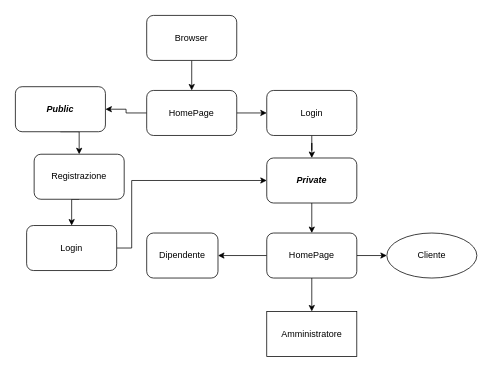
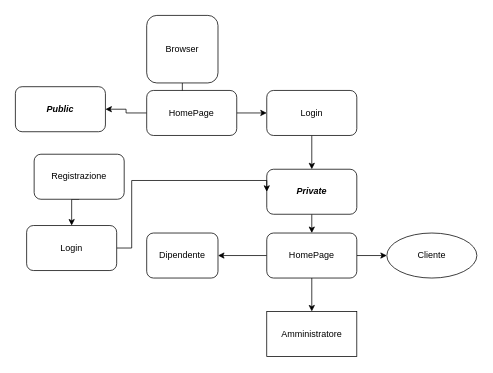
  <mxCell id="0" />
  <mxCell id="1" parent="0" />
  <mxCell id="2" style="edgeStyle=orthogonalEdgeStyle;rounded=0;orthogonalLoop=1;jettySize=auto;html=1;" parent="1" source="3" target="6" edge="1"><mxGeometry relative="1" as="geometry" /></mxCell>
- <mxCell id="3" value="Browser" style="rounded=1;whiteSpace=wrap;html=1;" parent="1" vertex="1"><mxGeometry x="195" y="20" width="120" height="60" as="geometry" /></mxCell>
+ <mxCell id="3" value="Browser" style="rounded=1;whiteSpace=wrap;html=1;" parent="1" vertex="1"><mxGeometry x="195" y="20" width="95" height="90" as="geometry" /></mxCell>
  <mxCell id="4" style="edgeStyle=orthogonalEdgeStyle;rounded=0;orthogonalLoop=1;jettySize=auto;html=1;entryX=0;entryY=0.5;entryDx=0;entryDy=0;" parent="1" source="6" target="12" edge="1"><mxGeometry relative="1" as="geometry" /></mxCell>
  <mxCell id="5" style="edgeStyle=orthogonalEdgeStyle;rounded=0;orthogonalLoop=1;jettySize=auto;html=1;entryX=1;entryY=0.5;entryDx=0;entryDy=0;" parent="1" source="6" target="8" edge="1"><mxGeometry relative="1" as="geometry" /></mxCell>
  <mxCell id="6" value="HomePage" style="rounded=1;whiteSpace=wrap;html=1;" parent="1" vertex="1"><mxGeometry x="195" y="120" width="120" height="60" as="geometry" /></mxCell>
- <mxCell id="7" style="edgeStyle=orthogonalEdgeStyle;rounded=0;orthogonalLoop=1;jettySize=auto;html=1;exitX=0.5;exitY=1;exitDx=0;exitDy=0;entryX=0.5;entryY=0;entryDx=0;entryDy=0;" parent="1" source="8" target="17" edge="1"><mxGeometry relative="1" as="geometry" /></mxCell>
  <mxCell id="8" value="&lt;b&gt;&lt;i&gt;Public&lt;/i&gt;&lt;/b&gt;" style="rounded=1;whiteSpace=wrap;html=1;" parent="1" vertex="1"><mxGeometry x="20" y="115" width="120" height="60" as="geometry" /></mxCell>
  <mxCell id="9" style="edgeStyle=orthogonalEdgeStyle;rounded=0;orthogonalLoop=1;jettySize=auto;html=1;exitX=0.5;exitY=1;exitDx=0;exitDy=0;entryX=0.5;entryY=0;entryDx=0;entryDy=0;" edge="1" parent="1" source="10" target="23"><mxGeometry relative="1" as="geometry" /></mxCell>
- <mxCell id="10" value="&lt;b&gt;&lt;i&gt;Private&lt;/i&gt;&lt;/b&gt;" style="rounded=1;whiteSpace=wrap;html=1;" parent="1" vertex="1"><mxGeometry x="355" y="210" width="120" height="60" as="geometry" /></mxCell>
+ <mxCell id="10" value="&lt;b&gt;&lt;i&gt;Private&lt;/i&gt;&lt;/b&gt;" style="rounded=1;whiteSpace=wrap;html=1;" parent="1" vertex="1"><mxGeometry x="355" y="225" width="120" height="60" as="geometry" /></mxCell>
  <mxCell id="11" style="edgeStyle=orthogonalEdgeStyle;rounded=0;orthogonalLoop=1;jettySize=auto;html=1;entryX=0.5;entryY=0;entryDx=0;entryDy=0;" parent="1" source="12" target="10" edge="1"><mxGeometry relative="1" as="geometry" /></mxCell>
  <mxCell id="12" value="Login" style="rounded=1;whiteSpace=wrap;html=1;" parent="1" vertex="1"><mxGeometry x="355" y="120" width="120" height="60" as="geometry" /></mxCell>
  <mxCell id="13" value="Dipendente" style="rounded=1;whiteSpace=wrap;html=1;" parent="1" vertex="1"><mxGeometry x="195" y="310" width="95" height="60" as="geometry" /></mxCell>
  <mxCell id="14" value="Cliente" style="ellipse;whiteSpace=wrap;html=1;" parent="1" vertex="1"><mxGeometry x="515" y="310" width="120" height="60" as="geometry" /></mxCell>
  <mxCell id="15" value="Amministratore" style="whiteSpace=wrap;html=1;rounded=0;" parent="1" vertex="1"><mxGeometry x="355" y="414.5" width="120" height="60" as="geometry" /></mxCell>
  <mxCell id="16" style="edgeStyle=orthogonalEdgeStyle;rounded=0;orthogonalLoop=1;jettySize=auto;html=1;exitX=0.5;exitY=1;exitDx=0;exitDy=0;entryX=0.5;entryY=0;entryDx=0;entryDy=0;" parent="1" source="17" target="19" edge="1"><mxGeometry relative="1" as="geometry" /></mxCell>
  <mxCell id="17" value="Registrazione" style="rounded=1;whiteSpace=wrap;html=1;" parent="1" vertex="1"><mxGeometry x="45" y="205" width="120" height="60" as="geometry" /></mxCell>
  <mxCell id="18" style="edgeStyle=orthogonalEdgeStyle;rounded=0;orthogonalLoop=1;jettySize=auto;html=1;entryX=0;entryY=0.5;entryDx=0;entryDy=0;" parent="1" source="19" target="10" edge="1"><mxGeometry relative="1" as="geometry"><Array as="points"><mxPoint x="175" y="330" /><mxPoint x="175" y="240" /></Array></mxGeometry></mxCell>
  <mxCell id="19" value="Login" style="rounded=1;whiteSpace=wrap;html=1;" parent="1" vertex="1"><mxGeometry x="35" y="300" width="120" height="60" as="geometry" /></mxCell>
  <mxCell id="20" style="edgeStyle=orthogonalEdgeStyle;rounded=0;orthogonalLoop=1;jettySize=auto;html=1;exitX=1;exitY=0.5;exitDx=0;exitDy=0;entryX=0;entryY=0.5;entryDx=0;entryDy=0;" edge="1" parent="1" source="23" target="14"><mxGeometry relative="1" as="geometry" /></mxCell>
  <mxCell id="21" style="edgeStyle=orthogonalEdgeStyle;rounded=0;orthogonalLoop=1;jettySize=auto;html=1;exitX=0.5;exitY=1;exitDx=0;exitDy=0;entryX=0.5;entryY=0;entryDx=0;entryDy=0;" edge="1" parent="1" source="23" target="15"><mxGeometry relative="1" as="geometry" /></mxCell>
  <mxCell id="22" style="edgeStyle=orthogonalEdgeStyle;rounded=0;orthogonalLoop=1;jettySize=auto;html=1;exitX=0;exitY=0.5;exitDx=0;exitDy=0;entryX=1;entryY=0.5;entryDx=0;entryDy=0;" edge="1" parent="1" source="23" target="13"><mxGeometry relative="1" as="geometry" /></mxCell>
  <mxCell id="23" value="HomePage" style="rounded=1;whiteSpace=wrap;html=1;" vertex="1" parent="1"><mxGeometry x="355" y="310" width="120" height="60" as="geometry" /></mxCell>
